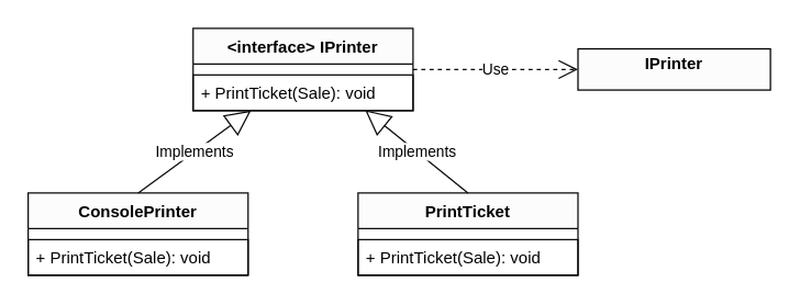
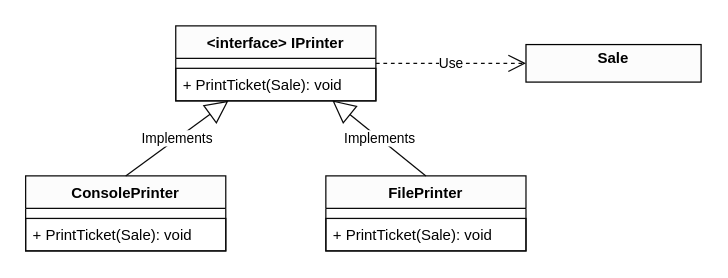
  <mxCell id="0" />
  <mxCell id="1" parent="0" />
  <mxCell id="2" value="&lt;interface&gt; IPrinter" style="swimlane;fontStyle=1;align=center;verticalAlign=top;childLayout=stackLayout;horizontal=1;startSize=26;horizontalStack=0;resizeParent=1;resizeParentMax=0;resizeLast=0;collapsible=1;marginBottom=0;fillColor=#FCFCFC;strokeColor=#0A0A0A;fontColor=#000000;" parent="1" vertex="1"><mxGeometry x="140" y="20" width="160" height="60" as="geometry" /></mxCell>
  <mxCell id="3" value="" style="line;strokeWidth=1;fillColor=none;align=left;verticalAlign=middle;spacingTop=-1;spacingLeft=3;spacingRight=3;rotatable=0;labelPosition=right;points=[];portConstraint=eastwest;fontColor=#000000;strokeColor=none;" parent="2" vertex="1"><mxGeometry y="26" width="160" height="8" as="geometry" /></mxCell>
  <mxCell id="4" value="+ PrintTicket(Sale): void" style="text;fillColor=none;align=left;verticalAlign=top;spacingLeft=4;spacingRight=4;overflow=hidden;rotatable=0;points=[[0,0.5],[1,0.5]];portConstraint=eastwest;strokeColor=#0A0A0A;fontColor=#000000;" parent="2" vertex="1"><mxGeometry y="34" width="160" height="26" as="geometry" /></mxCell>
  <mxCell id="5" value="ConsolePrinter" style="swimlane;fontStyle=1;align=center;verticalAlign=top;childLayout=stackLayout;horizontal=1;startSize=26;horizontalStack=0;resizeParent=1;resizeParentMax=0;resizeLast=0;collapsible=1;marginBottom=0;fillColor=#FCFCFC;strokeColor=#0A0A0A;fontColor=#000000;" parent="1" vertex="1"><mxGeometry x="20" y="140" width="160" height="60" as="geometry" /></mxCell>
  <mxCell id="6" value="" style="line;strokeWidth=1;fillColor=none;align=left;verticalAlign=middle;spacingTop=-1;spacingLeft=3;spacingRight=3;rotatable=0;labelPosition=right;points=[];portConstraint=eastwest;fontColor=#000000;strokeColor=none;" parent="5" vertex="1"><mxGeometry y="26" width="160" height="8" as="geometry" /></mxCell>
  <mxCell id="7" value="+ PrintTicket(Sale): void" style="text;fillColor=none;align=left;verticalAlign=top;spacingLeft=4;spacingRight=4;overflow=hidden;rotatable=0;points=[[0,0.5],[1,0.5]];portConstraint=eastwest;strokeColor=#0A0A0A;fontColor=#000000;" parent="5" vertex="1"><mxGeometry y="34" width="160" height="26" as="geometry" /></mxCell>
- <mxCell id="8" value="PrintTicket" style="swimlane;fontStyle=1;align=center;verticalAlign=top;childLayout=stackLayout;horizontal=1;startSize=26;horizontalStack=0;resizeParent=1;resizeParentMax=0;resizeLast=0;collapsible=1;marginBottom=0;fillColor=#FCFCFC;strokeColor=#0A0A0A;fontColor=#000000;" parent="1" vertex="1"><mxGeometry x="260" y="140" width="160" height="60" as="geometry" /></mxCell>
+ <mxCell id="8" value="FilePrinter" style="swimlane;fontStyle=1;align=center;verticalAlign=top;childLayout=stackLayout;horizontal=1;startSize=26;horizontalStack=0;resizeParent=1;resizeParentMax=0;resizeLast=0;collapsible=1;marginBottom=0;fillColor=#FCFCFC;strokeColor=#0A0A0A;fontColor=#000000;" parent="1" vertex="1"><mxGeometry x="260" y="140" width="160" height="60" as="geometry" /></mxCell>
  <mxCell id="9" value="" style="line;strokeWidth=1;fillColor=none;align=left;verticalAlign=middle;spacingTop=-1;spacingLeft=3;spacingRight=3;rotatable=0;labelPosition=right;points=[];portConstraint=eastwest;fontColor=#000000;strokeColor=none;" parent="8" vertex="1"><mxGeometry y="26" width="160" height="8" as="geometry" /></mxCell>
  <mxCell id="10" value="+ PrintTicket(Sale): void" style="text;fillColor=none;align=left;verticalAlign=top;spacingLeft=4;spacingRight=4;overflow=hidden;rotatable=0;points=[[0,0.5],[1,0.5]];portConstraint=eastwest;strokeColor=#0A0A0A;fontColor=#000000;" parent="8" vertex="1"><mxGeometry y="34" width="160" height="26" as="geometry" /></mxCell>
  <mxCell id="11" value="Implements" style="endArrow=block;endSize=16;endFill=0;html=1;entryX=0.263;entryY=1;entryDx=0;entryDy=0;entryPerimeter=0;exitX=0.5;exitY=0;exitDx=0;exitDy=0;strokeColor=#0A0A0A;fontColor=#000000;labelBackgroundColor=#ffffff;" parent="1" source="5" target="4" edge="1"><mxGeometry width="160" relative="1" as="geometry"><mxPoint x="180" y="290" as="sourcePoint" /><mxPoint x="340" y="290" as="targetPoint" /></mxGeometry></mxCell>
  <mxCell id="12" value="Implements" style="endArrow=block;endSize=16;endFill=0;html=1;exitX=0.5;exitY=0;exitDx=0;exitDy=0;entryX=0.782;entryY=0.985;entryDx=0;entryDy=0;entryPerimeter=0;strokeColor=#0A0A0A;fontColor=#000000;labelBackgroundColor=#FFFFFF;" parent="1" source="8" target="4" edge="1"><mxGeometry width="160" relative="1" as="geometry"><mxPoint x="110" y="150" as="sourcePoint" /><mxPoint x="260" y="90" as="targetPoint" /></mxGeometry></mxCell>
- <mxCell id="13" value="&lt;p style=&quot;margin: 0px ; margin-top: 4px ; text-align: center&quot;&gt;&lt;b&gt;IPrinter&lt;/b&gt;&lt;/p&gt;" style="verticalAlign=top;align=left;overflow=fill;fontSize=12;fontFamily=Helvetica;html=1;fontColor=#000000;strokeColor=#000000;fillColor=#FCFCFC;" parent="1" vertex="1"><mxGeometry x="420" y="35" width="140" height="30" as="geometry" /></mxCell>
+ <mxCell id="13" value="&lt;p style=&quot;margin: 0px ; margin-top: 4px ; text-align: center&quot;&gt;&lt;b&gt;Sale&lt;/b&gt;&lt;/p&gt;" style="verticalAlign=top;align=left;overflow=fill;fontSize=12;fontFamily=Helvetica;html=1;fontColor=#000000;strokeColor=#000000;fillColor=#FCFCFC;" parent="1" vertex="1"><mxGeometry x="420" y="35" width="140" height="30" as="geometry" /></mxCell>
  <mxCell id="14" value="Use" style="endArrow=open;endSize=12;dashed=1;html=1;labelBackgroundColor=#ffffff;fontColor=#000000;strokeColor=#0A0A0A;exitX=1;exitY=0.5;exitDx=0;exitDy=0;" parent="1" source="2" edge="1"><mxGeometry width="160" relative="1" as="geometry"><mxPoint x="310" y="50" as="sourcePoint" /><mxPoint x="420" y="50" as="targetPoint" /></mxGeometry></mxCell>
